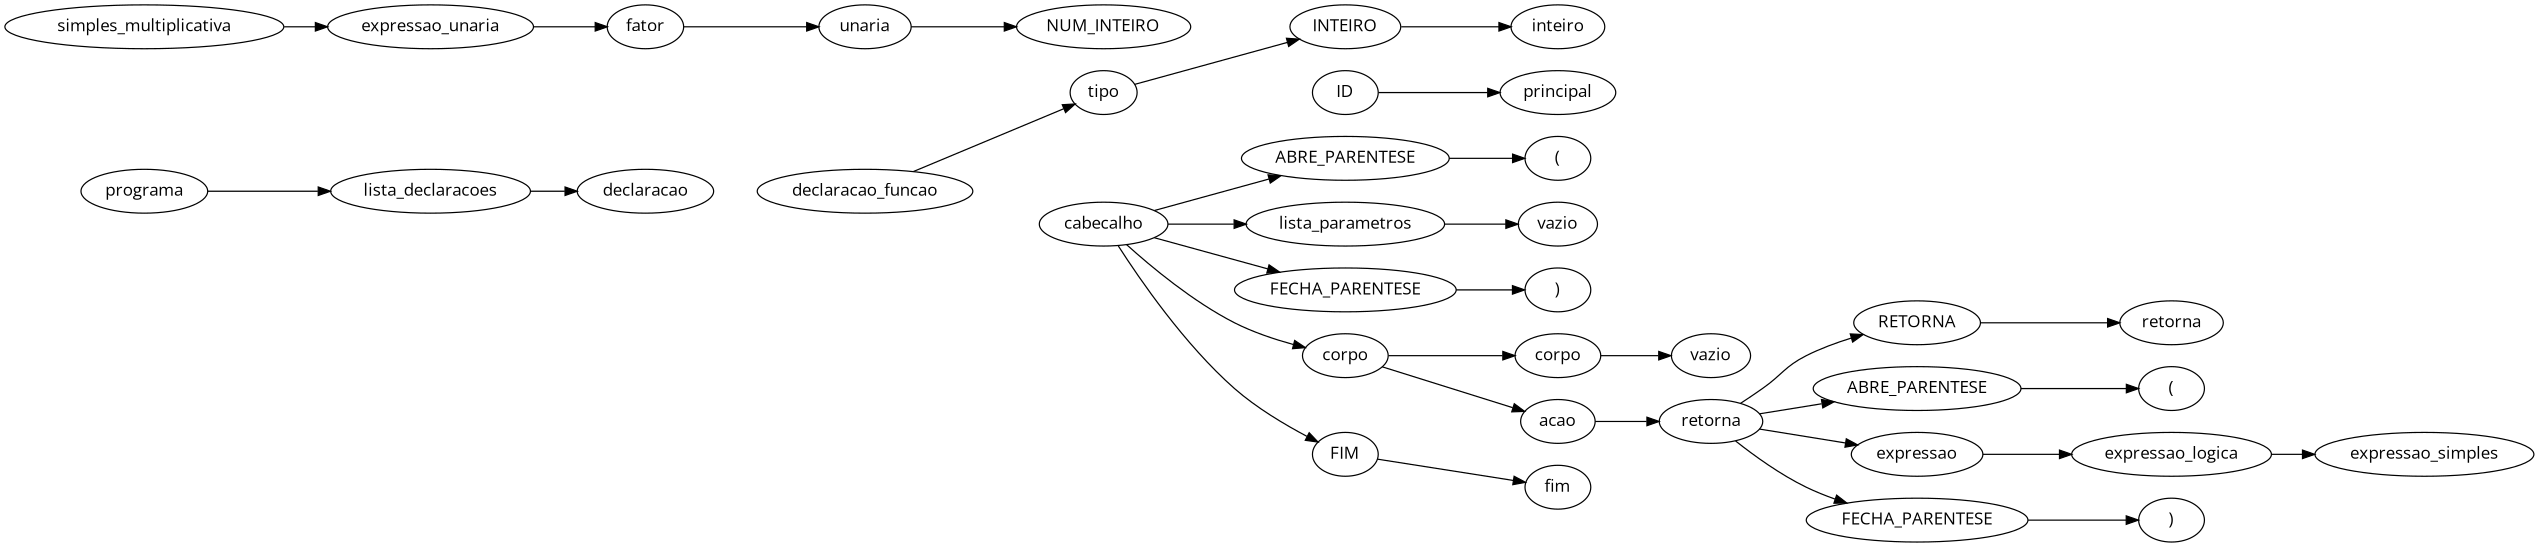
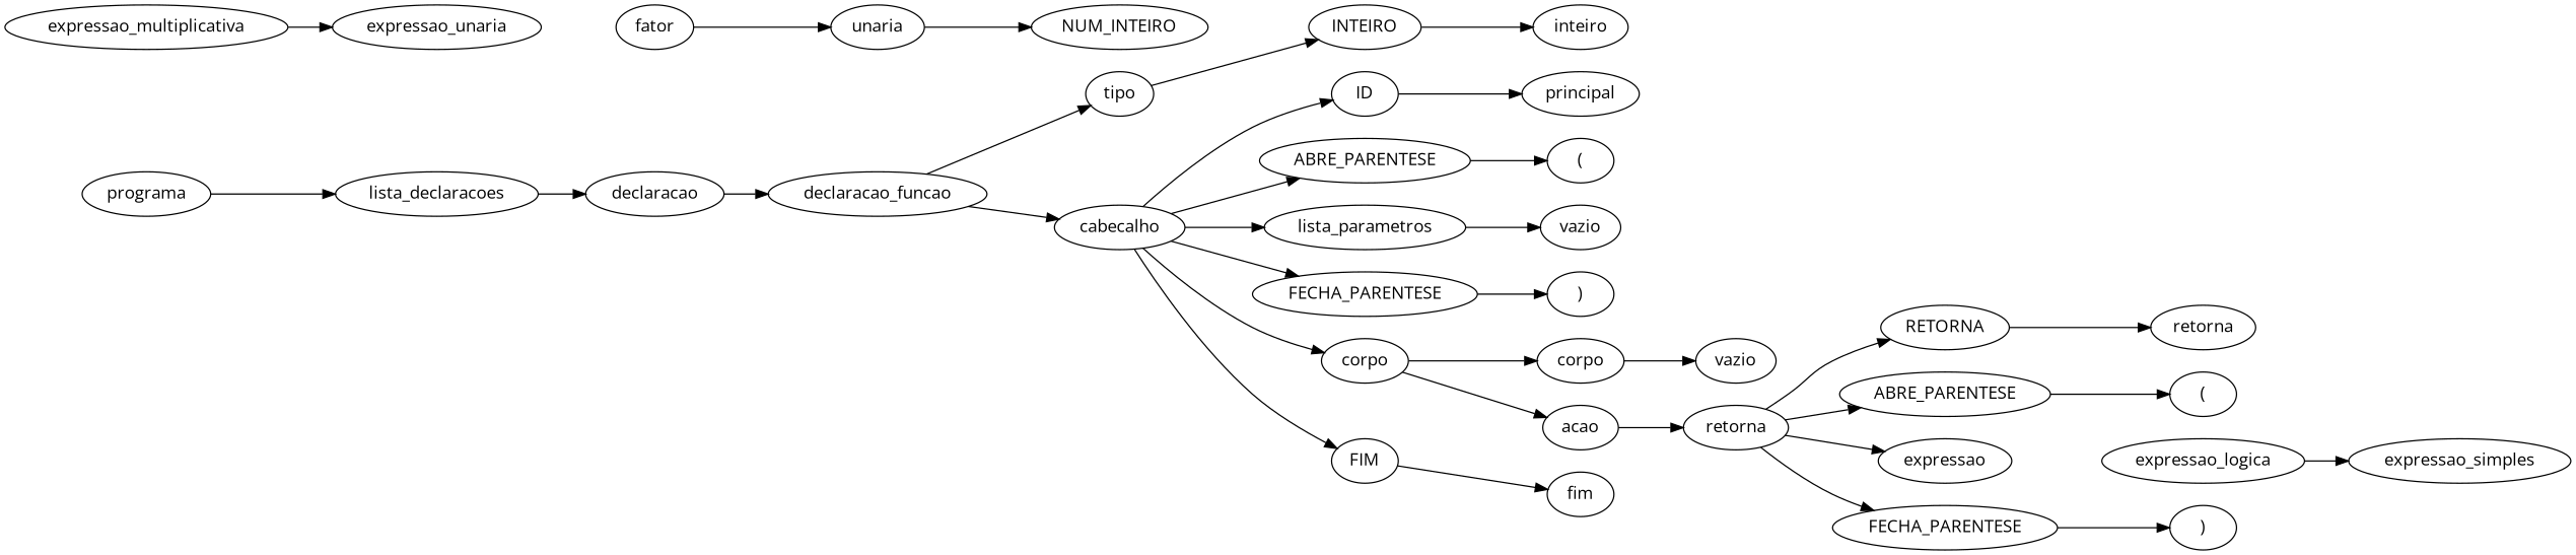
  digraph {
    fontname="Open Sans"
    rankdir=LR
    node [fontname="Open Sans"]
    edge [fontname="Open Sans"]
    n1 [label=programa]
    n2 [label=lista_declaracoes]
    n3 [label=declaracao]
    n4 [label=declaracao_funcao]
    n5 [label=tipo]
    n6 [label=cabecalho]
    n7 [label=INTEIRO]
    n8 [label=ID]
    n9 [label=ABRE_PARENTESE]
    n10 [label=lista_parametros]
    n11 [label=FECHA_PARENTESE]
    n12 [label=corpo]
    n13 [label=FIM]
    n14 [label=inteiro]
    n15 [label=principal]
    n16 [label="("]
    n17 [label=vazio]
    n18 [label=")"]
    n19 [label=corpo]
    n20 [label=acao]
    n21 [label=fim]
    n22 [label=vazio]
    n23 [label=retorna]
    n24 [label=RETORNA]
    n25 [label=ABRE_PARENTESE]
    n26 [label=expressao]
    n27 [label=FECHA_PARENTESE]
    n28 [label=retorna]
    n29 [label="("]
    n30 [label=expressao_logica]
    n31 [label=")"]
    n32 [label=expressao_simples]
-   n33 [label=simples_multiplicativa]
+   n33 [label=expressao_multiplicativa]
    n34 [label=expressao_unaria]
    n35 [label=fator]
    n36 [label=unaria]
    n37 [label=NUM_INTEIRO]
    n1 -> n2
    n2 -> n3
+   n3 -> n4
    n4 -> n5
+   n4 -> n6
    n5 -> n7
+   n6 -> n8
    n6 -> n9
    n6 -> n10
    n6 -> n11
    n6 -> n12
    n6 -> n13
    n7 -> n14
    n8 -> n15
    n9 -> n16
    n10 -> n17
    n11 -> n18
    n12 -> n19
    n12 -> n20
    n13 -> n21
    n19 -> n22
    n20 -> n23
    n23 -> n24
    n23 -> n25
    n23 -> n26
    n23 -> n27
    n24 -> n28
    n25 -> n29
-   n26 -> n30
    n27 -> n31
    n30 -> n32
    n33 -> n34
-   n34 -> n35
    n35 -> n36
    n36 -> n37
  }
